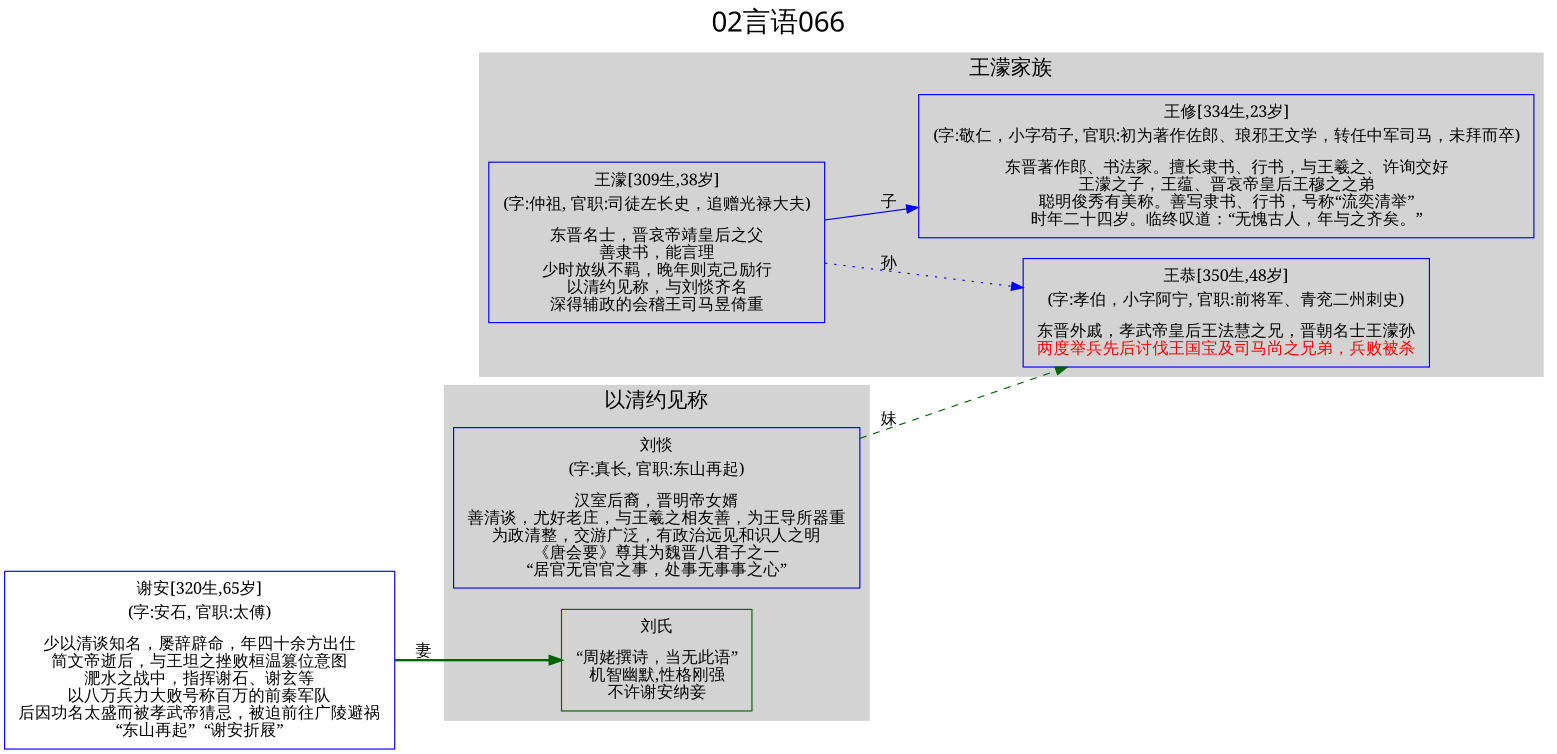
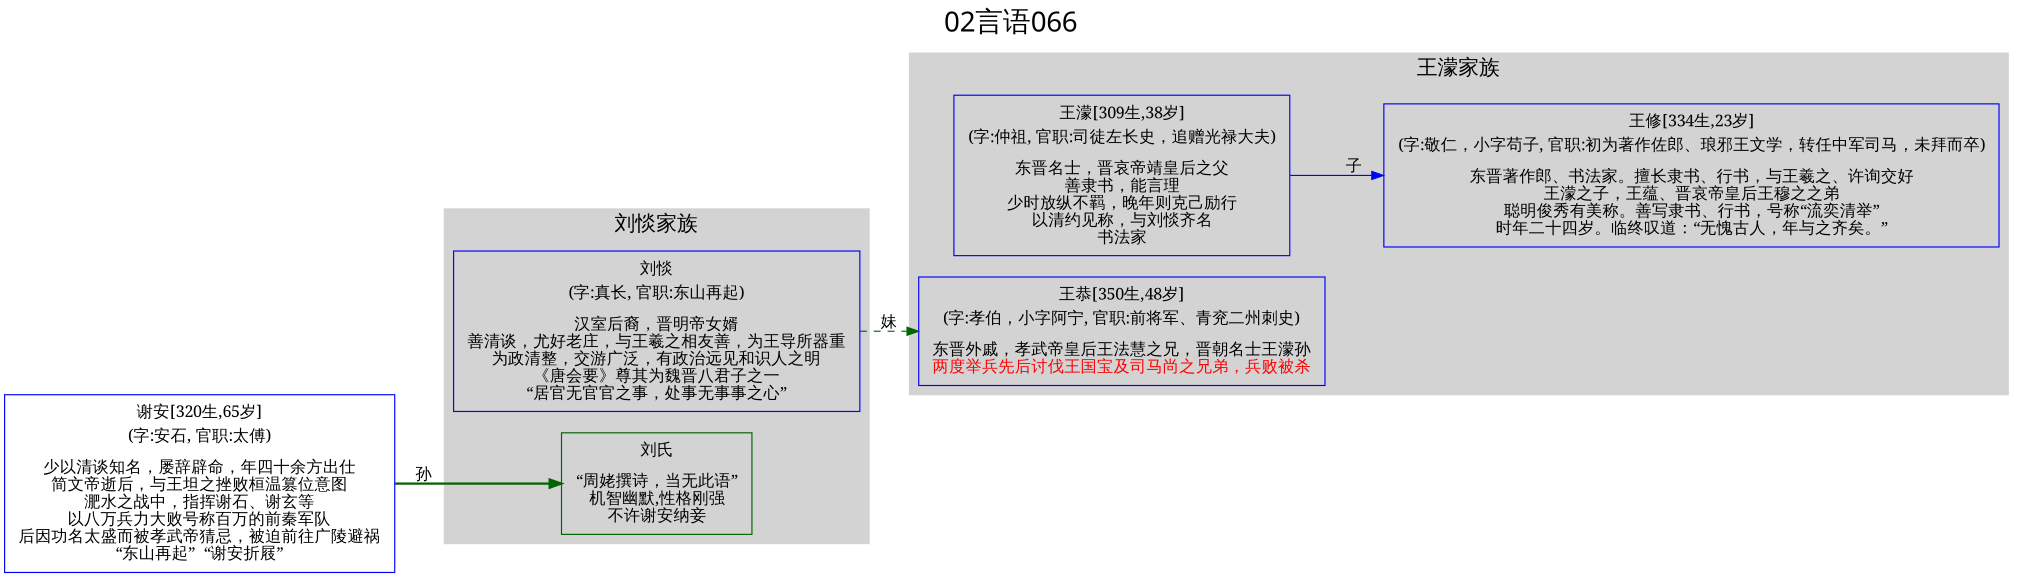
  digraph {
    color=lightgrey
    fontname=SimHei
    fontsize=24
    label="02言语066"
    labelloc=t
    rankdir=LR
    ranksep=0.5
    style=filled
    node [color=blue fontname=SimSun shape=box]
    edge [color=blue fontname=SimSun]
-   n1 [label=<<table border="0" cellborder="0"><tr><td>王濛[309生,38岁]</td></tr><tr><td>(字:仲祖, 官职:司徒左长史，追赠光禄大夫)</td></tr><tr><td></td></tr><tr><td>东晋名士，晋哀帝靖皇后之父<br/>善隶书，能言理<br/>少时放纵不羁，晚年则克己励行<br/>以清约见称，与刘惔齐名<br/>深得辅政的会稽王司马昱倚重<br/></td></tr></table>>]
+   n1 [label=<<table border="0" cellborder="0"><tr><td>王濛[309生,38岁]</td></tr><tr><td>(字:仲祖, 官职:司徒左长史，追赠光禄大夫)</td></tr><tr><td></td></tr><tr><td>东晋名士，晋哀帝靖皇后之父<br/>善隶书，能言理<br/>少时放纵不羁，晚年则克己励行<br/>以清约见称，与刘惔齐名<br/>书法家<br/></td></tr></table>>]
    n2 [label=<<table border="0" cellborder="0"><tr><td>王恭[350生,48岁]</td></tr><tr><td>(字:孝伯，小字阿宁, 官职:前将军、青兖二州刺史)</td></tr><tr><td></td></tr><tr><td>东晋外戚，孝武帝皇后王法慧之兄，晋朝名士王濛孙<br/><font color = 'red'>两度举兵先后讨伐王国宝及司马尚之兄弟，兵败被杀<br/></font></td></tr></table>>]
    n3 [label=<<table border="0" cellborder="0"><tr><td>王修[334生,23岁]</td></tr><tr><td>(字:敬仁，小字苟子, 官职:初为著作佐郎、琅邪王文学，转任中军司马，未拜而卒)</td></tr><tr><td></td></tr><tr><td>东晋著作郎、书法家。擅长隶书、行书，与王羲之、许询交好<br/>王濛之子，王蕴、晋哀帝皇后王穆之之弟<br/>聪明俊秀有美称。善写隶书、行书，号称“流奕清举”<br/>时年二十四岁。临终叹道：“无愧古人，年与之齐矣。”<br/></td></tr></table>>]
    n4 [label=<<table border="0" cellborder="0"><tr><td>刘惔</td></tr><tr><td>(字:真长, 官职:东山再起)</td></tr><tr><td></td></tr><tr><td>汉室后裔，晋明帝女婿<br/>善清谈，尤好老庄，与王羲之相友善，为王导所器重<br/>为政清整，交游广泛，有政治远见和识人之明<br/>《唐会要》尊其为魏晋八君子之一<br/>“居官无官官之事，处事无事事之心”<br/></td></tr></table>>]
    n5 [color=darkgreen label=<<table border="0" cellborder="0"><tr><td>刘氏</td></tr><tr><td></td></tr><tr><td>“周姥撰诗，当无此语”<br/>机智幽默,性格刚强<br/>不许谢安纳妾<br/></td></tr></table>>]
    n6 [label=<<table border="0" cellborder="0"><tr><td>谢安[320生,65岁]</td></tr><tr><td>(字:安石, 官职:太傅)</td></tr><tr><td></td></tr><tr><td>少以清谈知名，屡辞辟命，年四十余方出仕<br/>简文帝逝后，与王坦之挫败桓温篡位意图<br/>淝水之战中，指挥谢石、谢玄等<br/>以八万兵力大败号称百万的前秦军队<br/>后因功名太盛而被孝武帝猜忌，被迫前往广陵避祸<br/>“东山再起”  “谢安折屐”<br/></td></tr></table>>]
    subgraph cluster_1 {
      fontsize=18
      label="王濛家族"
      n1
      n2
      n3
    }
    subgraph cluster_2 {
      fontsize=18
-     label="以清约见称"
+     label="刘惔家族"
      n4
      n5
    }
-   n1 -> n2 [label="孙" style=dotted]
    n1 -> n3 [label="子" style=solid]
    n4 -> n2 [color=darkgreen label="妹" style=dashed]
-   n6 -> n5 [color=darkgreen label="妻" style=bold]
+   n6 -> n5 [color=darkgreen label="孙" style=bold]
  }
